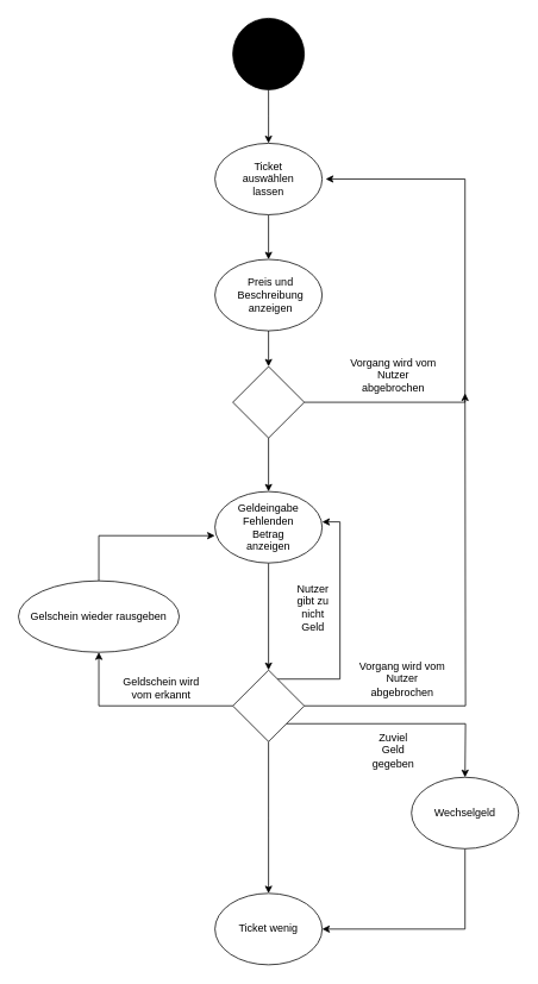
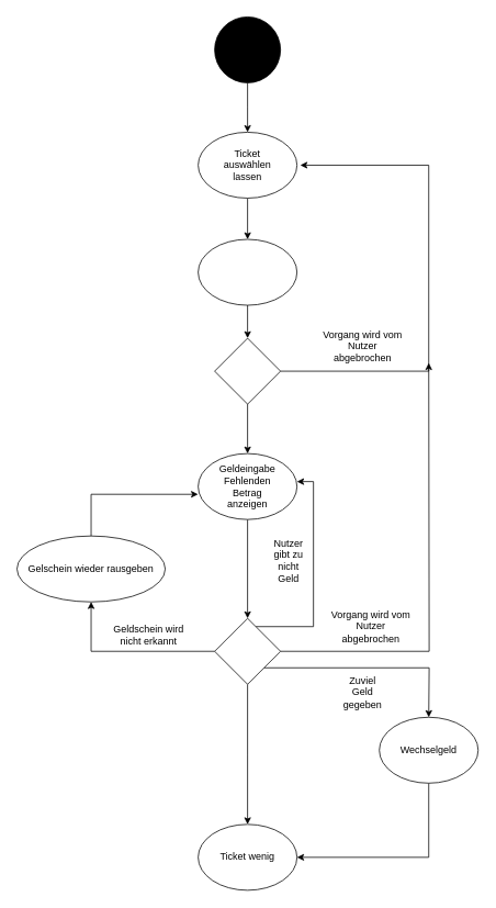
  <mxCell id="0" />
  <mxCell id="1" parent="0" />
  <mxCell id="2" style="edgeStyle=orthogonalEdgeStyle;rounded=0;orthogonalLoop=1;jettySize=auto;html=1;exitX=0.5;exitY=1;exitDx=0;exitDy=0;" edge="1" parent="1" source="3"><mxGeometry relative="1" as="geometry"><mxPoint x="300" y="160" as="targetPoint" /></mxGeometry></mxCell>
  <mxCell id="3" value="" style="ellipse;whiteSpace=wrap;html=1;aspect=fixed;fillColor=#000000;" vertex="1" parent="1"><mxGeometry x="260" y="20" width="80" height="80" as="geometry" /></mxCell>
  <mxCell id="4" style="edgeStyle=orthogonalEdgeStyle;rounded=0;orthogonalLoop=1;jettySize=auto;html=1;exitX=0.5;exitY=1;exitDx=0;exitDy=0;entryX=0.5;entryY=0;entryDx=0;entryDy=0;" edge="1" parent="1" source="5" target="8"><mxGeometry relative="1" as="geometry" /></mxCell>
  <mxCell id="5" value="" style="ellipse;whiteSpace=wrap;html=1;fillColor=#FFFFFF;" vertex="1" parent="1"><mxGeometry x="240" y="160" width="120" height="80" as="geometry" /></mxCell>
  <mxCell id="6" value="Ticket auswählen lassen" style="text;html=1;strokeColor=none;fillColor=none;align=center;verticalAlign=middle;whiteSpace=wrap;rounded=0;" vertex="1" parent="1"><mxGeometry x="255" y="190" width="90" height="20" as="geometry" /></mxCell>
  <mxCell id="7" style="edgeStyle=orthogonalEdgeStyle;rounded=0;orthogonalLoop=1;jettySize=auto;html=1;exitX=0.5;exitY=1;exitDx=0;exitDy=0;entryX=0.5;entryY=0;entryDx=0;entryDy=0;" edge="1" parent="1" source="8" target="12"><mxGeometry relative="1" as="geometry" /></mxCell>
  <mxCell id="8" value="" style="ellipse;whiteSpace=wrap;html=1;fillColor=#FFFFFF;" vertex="1" parent="1"><mxGeometry x="240" y="290" width="120" height="80" as="geometry" /></mxCell>
- <mxCell id="9" value="Preis und Beschreibung anzeigen" style="text;html=1;strokeColor=none;fillColor=none;align=center;verticalAlign=middle;whiteSpace=wrap;rounded=0;" vertex="1" parent="1"><mxGeometry x="260" y="320" width="85" height="20" as="geometry" /></mxCell>
  <mxCell id="10" style="edgeStyle=orthogonalEdgeStyle;rounded=0;orthogonalLoop=1;jettySize=auto;html=1;exitX=1;exitY=0.5;exitDx=0;exitDy=0;" edge="1" parent="1" source="12"><mxGeometry relative="1" as="geometry"><mxPoint x="364" y="200" as="targetPoint" /><Array as="points"><mxPoint x="520" y="450" /><mxPoint x="520" y="200" /><mxPoint x="364" y="200" /></Array></mxGeometry></mxCell>
  <mxCell id="11" style="edgeStyle=orthogonalEdgeStyle;rounded=0;orthogonalLoop=1;jettySize=auto;html=1;exitX=0.5;exitY=1;exitDx=0;exitDy=0;entryX=0.5;entryY=0;entryDx=0;entryDy=0;" edge="1" parent="1" source="12" target="15"><mxGeometry relative="1" as="geometry" /></mxCell>
  <mxCell id="12" value="" style="rhombus;whiteSpace=wrap;html=1;fillColor=#FFFFFF;" vertex="1" parent="1"><mxGeometry x="260" y="410" width="80" height="80" as="geometry" /></mxCell>
  <mxCell id="13" value="Vorgang wird vom Nutzer abgebrochen" style="text;html=1;strokeColor=none;fillColor=none;align=center;verticalAlign=middle;whiteSpace=wrap;rounded=0;" vertex="1" parent="1"><mxGeometry x="390" y="410" width="100" height="20" as="geometry" /></mxCell>
  <mxCell id="14" style="edgeStyle=orthogonalEdgeStyle;rounded=0;orthogonalLoop=1;jettySize=auto;html=1;exitX=0.5;exitY=1;exitDx=0;exitDy=0;entryX=0.5;entryY=0;entryDx=0;entryDy=0;" edge="1" parent="1" source="15" target="22"><mxGeometry relative="1" as="geometry" /></mxCell>
  <mxCell id="15" value="" style="ellipse;whiteSpace=wrap;html=1;fillColor=#FFFFFF;" vertex="1" parent="1"><mxGeometry x="240" y="550" width="120" height="80" as="geometry" /></mxCell>
  <mxCell id="16" value="Geldeingabe&lt;br&gt;Fehlenden Betrag anzeigen&lt;br&gt;" style="text;html=1;strokeColor=none;fillColor=none;align=center;verticalAlign=middle;whiteSpace=wrap;rounded=0;" vertex="1" parent="1"><mxGeometry x="280" y="580" width="40" height="20" as="geometry" /></mxCell>
  <mxCell id="17" style="edgeStyle=orthogonalEdgeStyle;rounded=0;orthogonalLoop=1;jettySize=auto;html=1;exitX=1;exitY=0.5;exitDx=0;exitDy=0;" edge="1" parent="1" source="22"><mxGeometry relative="1" as="geometry"><mxPoint x="520" y="440" as="targetPoint" /><mxPoint x="400" y="790" as="sourcePoint" /></mxGeometry></mxCell>
  <mxCell id="18" style="edgeStyle=orthogonalEdgeStyle;rounded=0;orthogonalLoop=1;jettySize=auto;html=1;entryX=1;entryY=0.425;entryDx=0;entryDy=0;entryPerimeter=0;" edge="1" parent="1" source="22" target="15"><mxGeometry relative="1" as="geometry"><mxPoint x="390" y="580" as="targetPoint" /><Array as="points"><mxPoint x="380" y="760" /><mxPoint x="380" y="584" /></Array></mxGeometry></mxCell>
  <mxCell id="19" style="edgeStyle=orthogonalEdgeStyle;rounded=0;orthogonalLoop=1;jettySize=auto;html=1;exitX=0.5;exitY=1;exitDx=0;exitDy=0;" edge="1" parent="1" source="22"><mxGeometry relative="1" as="geometry"><mxPoint x="300" y="1000" as="targetPoint" /></mxGeometry></mxCell>
  <mxCell id="20" style="edgeStyle=orthogonalEdgeStyle;rounded=0;orthogonalLoop=1;jettySize=auto;html=1;exitX=1;exitY=1;exitDx=0;exitDy=0;" edge="1" parent="1" source="22"><mxGeometry relative="1" as="geometry"><mxPoint x="520" y="870" as="targetPoint" /></mxGeometry></mxCell>
  <mxCell id="21" style="edgeStyle=orthogonalEdgeStyle;rounded=0;orthogonalLoop=1;jettySize=auto;html=1;exitX=0;exitY=0.5;exitDx=0;exitDy=0;entryX=0.5;entryY=1;entryDx=0;entryDy=0;" edge="1" parent="1" source="22" target="30"><mxGeometry relative="1" as="geometry"><mxPoint x="70" y="790.286" as="targetPoint" /></mxGeometry></mxCell>
  <mxCell id="22" value="" style="rhombus;whiteSpace=wrap;html=1;fillColor=#FFFFFF;" vertex="1" parent="1"><mxGeometry x="260" y="750" width="80" height="80" as="geometry" /></mxCell>
  <mxCell id="23" value="Vorgang wird vom Nutzer abgebrochen" style="text;html=1;strokeColor=none;fillColor=none;align=center;verticalAlign=middle;whiteSpace=wrap;rounded=0;" vertex="1" parent="1"><mxGeometry x="400" y="750" width="100" height="20" as="geometry" /></mxCell>
  <mxCell id="24" value="Nutzer gibt zu nicht Geld" style="text;html=1;strokeColor=none;fillColor=none;align=center;verticalAlign=middle;whiteSpace=wrap;rounded=0;" vertex="1" parent="1"><mxGeometry x="330" y="670" width="40" height="20" as="geometry" /></mxCell>
  <mxCell id="25" value="Ticket wenig" style="ellipse;whiteSpace=wrap;html=1;fillColor=#FFFFFF;" vertex="1" parent="1"><mxGeometry x="240" y="1000" width="120" height="80" as="geometry" /></mxCell>
  <mxCell id="26" style="edgeStyle=orthogonalEdgeStyle;rounded=0;orthogonalLoop=1;jettySize=auto;html=1;exitX=0.5;exitY=1;exitDx=0;exitDy=0;entryX=1;entryY=0.5;entryDx=0;entryDy=0;" edge="1" parent="1" source="27" target="25"><mxGeometry relative="1" as="geometry"><mxPoint x="470" y="1040" as="targetPoint" /><Array as="points"><mxPoint x="520" y="1040" /></Array></mxGeometry></mxCell>
  <mxCell id="27" value="Wechselgeld" style="ellipse;whiteSpace=wrap;html=1;fillColor=#FFFFFF;" vertex="1" parent="1"><mxGeometry x="460" y="870" width="120" height="80" as="geometry" /></mxCell>
  <mxCell id="28" value="Zuviel Geld gegeben" style="text;html=1;strokeColor=none;fillColor=none;align=center;verticalAlign=middle;whiteSpace=wrap;rounded=0;" vertex="1" parent="1"><mxGeometry x="420" y="830" width="40" height="20" as="geometry" /></mxCell>
  <mxCell id="29" style="edgeStyle=orthogonalEdgeStyle;rounded=0;orthogonalLoop=1;jettySize=auto;html=1;exitX=0.5;exitY=0;exitDx=0;exitDy=0;entryX=-0.001;entryY=0.618;entryDx=0;entryDy=0;entryPerimeter=0;" edge="1" parent="1" source="30" target="15"><mxGeometry relative="1" as="geometry" /></mxCell>
  <mxCell id="30" value="Gelschein wieder rausgeben" style="ellipse;whiteSpace=wrap;html=1;fillColor=#FFFFFF;" vertex="1" parent="1"><mxGeometry x="20" y="650" width="180" height="80" as="geometry" /></mxCell>
- <mxCell id="31" value="Geldschein wird vom erkannt&lt;br&gt;" style="text;html=1;strokeColor=none;fillColor=none;align=center;verticalAlign=middle;whiteSpace=wrap;rounded=0;" vertex="1" parent="1"><mxGeometry x="130" y="760" width="100" height="20" as="geometry" /></mxCell>
+ <mxCell id="31" value="Geldschein wird nicht erkannt&lt;br&gt;" style="text;html=1;strokeColor=none;fillColor=none;align=center;verticalAlign=middle;whiteSpace=wrap;rounded=0;" vertex="1" parent="1"><mxGeometry x="130" y="760" width="100" height="20" as="geometry" /></mxCell>
